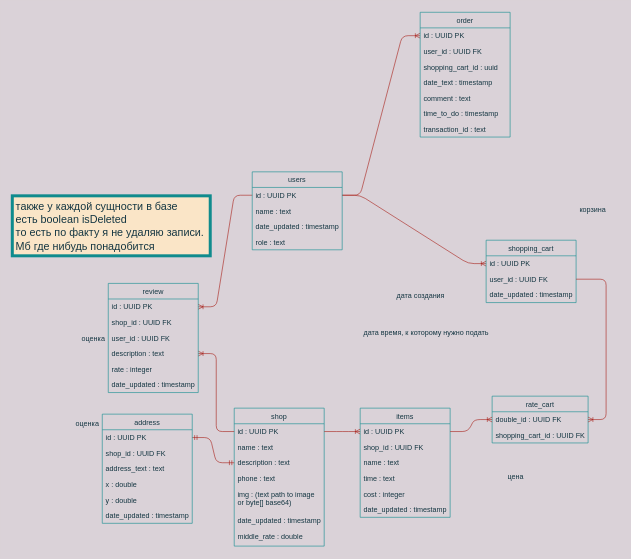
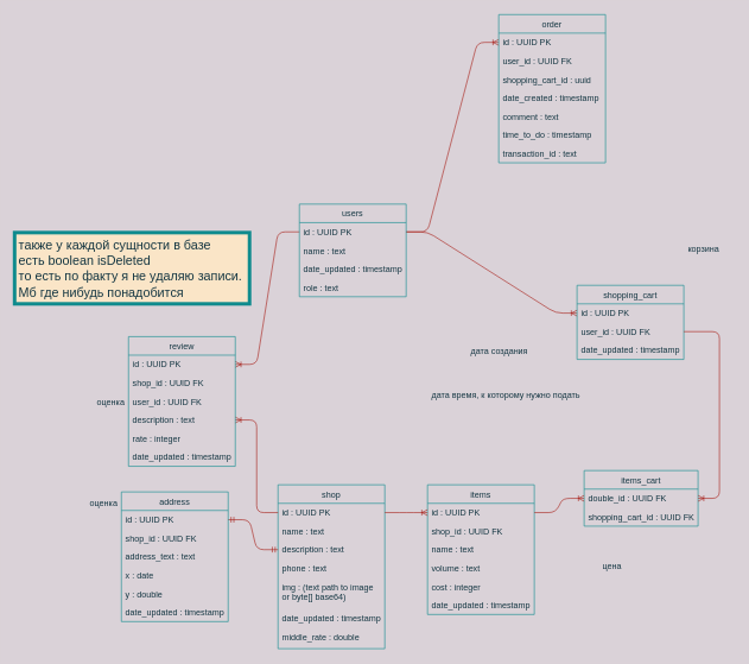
  <mxCell id="0" />
  <mxCell id="1" parent="0" />
  <mxCell id="2" value="shop" style="swimlane;fontStyle=0;childLayout=stackLayout;horizontal=1;startSize=26;fillColor=none;horizontalStack=0;resizeParent=1;resizeParentMax=0;resizeLast=0;collapsible=1;marginBottom=0;strokeColor=#0F8B8D;fontColor=#143642;" parent="1" vertex="1"><mxGeometry x="390" y="680" width="150" height="230" as="geometry"><mxRectangle x="110" y="240" width="60" height="26" as="alternateBounds" /></mxGeometry></mxCell>
  <mxCell id="3" value="id : UUID PK" style="text;strokeColor=none;fillColor=none;align=left;verticalAlign=top;spacingLeft=4;spacingRight=4;overflow=hidden;rotatable=0;points=[[0,0.5],[1,0.5]];portConstraint=eastwest;fontColor=#143642;" parent="2" vertex="1"><mxGeometry y="26" width="150" height="26" as="geometry" /></mxCell>
  <mxCell id="4" value="name : text" style="text;strokeColor=none;fillColor=none;align=left;verticalAlign=top;spacingLeft=4;spacingRight=4;overflow=hidden;rotatable=0;points=[[0,0.5],[1,0.5]];portConstraint=eastwest;fontColor=#143642;" parent="2" vertex="1"><mxGeometry y="52" width="150" height="26" as="geometry" /></mxCell>
  <mxCell id="5" value="description : text" style="text;strokeColor=none;fillColor=none;align=left;verticalAlign=top;spacingLeft=4;spacingRight=4;overflow=hidden;rotatable=0;points=[[0,0.5],[1,0.5]];portConstraint=eastwest;fontColor=#143642;" parent="2" vertex="1"><mxGeometry y="78" width="150" height="26" as="geometry" /></mxCell>
  <mxCell id="6" value="phone : text" style="text;strokeColor=none;fillColor=none;align=left;verticalAlign=top;spacingLeft=4;spacingRight=4;overflow=hidden;rotatable=0;points=[[0,0.5],[1,0.5]];portConstraint=eastwest;fontColor=#143642;" parent="2" vertex="1"><mxGeometry y="104" width="150" height="26" as="geometry" /></mxCell>
  <mxCell id="7" value="img : (text path to image&#10;or byte[] base64)" style="text;strokeColor=none;fillColor=none;align=left;verticalAlign=top;spacingLeft=4;spacingRight=4;overflow=hidden;rotatable=0;points=[[0,0.5],[1,0.5]];portConstraint=eastwest;fontColor=#143642;" parent="2" vertex="1"><mxGeometry y="130" width="150" height="44" as="geometry" /></mxCell>
  <mxCell id="8" value="date_updated : timestamp" style="text;strokeColor=none;fillColor=none;align=left;verticalAlign=top;spacingLeft=4;spacingRight=4;overflow=hidden;rotatable=0;points=[[0,0.5],[1,0.5]];portConstraint=eastwest;fontColor=#143642;" parent="2" vertex="1"><mxGeometry y="174" width="150" height="26" as="geometry" /></mxCell>
  <mxCell id="9" value="middle_rate : double" style="text;strokeColor=none;fillColor=none;align=left;verticalAlign=top;spacingLeft=4;spacingRight=4;overflow=hidden;rotatable=0;points=[[0,0.5],[1,0.5]];portConstraint=eastwest;fontColor=#143642;" parent="2" vertex="1"><mxGeometry y="200" width="150" height="30" as="geometry" /></mxCell>
  <mxCell id="10" value="items" style="swimlane;fontStyle=0;childLayout=stackLayout;horizontal=1;startSize=26;fillColor=none;horizontalStack=0;resizeParent=1;resizeParentMax=0;resizeLast=0;collapsible=1;marginBottom=0;strokeColor=#0F8B8D;fontColor=#143642;" parent="1" vertex="1"><mxGeometry x="600" y="680" width="150" height="182" as="geometry"><mxRectangle x="280" y="240" width="60" height="26" as="alternateBounds" /></mxGeometry></mxCell>
  <mxCell id="11" value="id : UUID PK" style="text;strokeColor=none;fillColor=none;align=left;verticalAlign=top;spacingLeft=4;spacingRight=4;overflow=hidden;rotatable=0;points=[[0,0.5],[1,0.5]];portConstraint=eastwest;fontColor=#143642;" parent="10" vertex="1"><mxGeometry y="26" width="150" height="26" as="geometry" /></mxCell>
  <mxCell id="12" value="shop_id : UUID FK" style="text;strokeColor=none;fillColor=none;align=left;verticalAlign=top;spacingLeft=4;spacingRight=4;overflow=hidden;rotatable=0;points=[[0,0.5],[1,0.5]];portConstraint=eastwest;fontColor=#143642;" parent="10" vertex="1"><mxGeometry y="52" width="150" height="26" as="geometry" /></mxCell>
  <mxCell id="13" value="name : text" style="text;strokeColor=none;fillColor=none;align=left;verticalAlign=top;spacingLeft=4;spacingRight=4;overflow=hidden;rotatable=0;points=[[0,0.5],[1,0.5]];portConstraint=eastwest;fontColor=#143642;" parent="10" vertex="1"><mxGeometry y="78" width="150" height="26" as="geometry" /></mxCell>
- <mxCell id="14" value="time : text" style="text;strokeColor=none;fillColor=none;align=left;verticalAlign=top;spacingLeft=4;spacingRight=4;overflow=hidden;rotatable=0;points=[[0,0.5],[1,0.5]];portConstraint=eastwest;fontColor=#143642;" parent="10" vertex="1"><mxGeometry y="104" width="150" height="26" as="geometry" /></mxCell>
+ <mxCell id="14" value="volume : text" style="text;strokeColor=none;fillColor=none;align=left;verticalAlign=top;spacingLeft=4;spacingRight=4;overflow=hidden;rotatable=0;points=[[0,0.5],[1,0.5]];portConstraint=eastwest;fontColor=#143642;" parent="10" vertex="1"><mxGeometry y="104" width="150" height="26" as="geometry" /></mxCell>
  <mxCell id="15" value="cost : integer" style="text;strokeColor=none;fillColor=none;align=left;verticalAlign=top;spacingLeft=4;spacingRight=4;overflow=hidden;rotatable=0;points=[[0,0.5],[1,0.5]];portConstraint=eastwest;fontColor=#143642;" parent="10" vertex="1"><mxGeometry y="130" width="150" height="26" as="geometry" /></mxCell>
  <mxCell id="16" value="date_updated : timestamp" style="text;strokeColor=none;fillColor=none;align=left;verticalAlign=top;spacingLeft=4;spacingRight=4;overflow=hidden;rotatable=0;points=[[0,0.5],[1,0.5]];portConstraint=eastwest;fontColor=#143642;" parent="10" vertex="1"><mxGeometry y="156" width="150" height="26" as="geometry" /></mxCell>
  <mxCell id="17" value="" style="edgeStyle=entityRelationEdgeStyle;fontSize=12;html=1;endArrow=ERoneToMany;exitX=1;exitY=0.5;exitDx=0;exitDy=0;strokeColor=#A8201A;fontColor=#143642;labelBackgroundColor=#DAD2D8;" parent="1" source="42" target="59" edge="1"><mxGeometry width="100" height="100" relative="1" as="geometry"><mxPoint x="240" y="740" as="sourcePoint" /><mxPoint x="340" y="640" as="targetPoint" /></mxGeometry></mxCell>
  <mxCell id="18" value="" style="edgeStyle=entityRelationEdgeStyle;fontSize=12;html=1;endArrow=ERoneToMany;strokeColor=#A8201A;fontColor=#143642;labelBackgroundColor=#DAD2D8;" parent="1" source="3" target="33" edge="1"><mxGeometry width="100" height="100" relative="1" as="geometry"><mxPoint x="240" y="800" as="sourcePoint" /><mxPoint x="353.36" y="568.994" as="targetPoint" /></mxGeometry></mxCell>
  <mxCell id="19" value="" style="edgeStyle=entityRelationEdgeStyle;fontSize=12;html=1;endArrow=ERoneToMany;strokeColor=#A8201A;fontColor=#143642;labelBackgroundColor=#DAD2D8;" parent="1" source="42" target="30" edge="1"><mxGeometry width="100" height="100" relative="1" as="geometry"><mxPoint x="420" y="800" as="sourcePoint" /><mxPoint x="520" y="700" as="targetPoint" /></mxGeometry></mxCell>
  <mxCell id="20" value="" style="edgeStyle=entityRelationEdgeStyle;fontSize=12;html=1;endArrow=ERmandOne;startArrow=ERmandOne;strokeColor=#A8201A;fontColor=#143642;labelBackgroundColor=#DAD2D8;" parent="1" source="52" target="5" edge="1"><mxGeometry width="100" height="100" relative="1" as="geometry"><mxPoint x="310" y="870" as="sourcePoint" /><mxPoint x="410" y="770" as="targetPoint" /></mxGeometry></mxCell>
  <mxCell id="21" value="" style="edgeStyle=entityRelationEdgeStyle;fontSize=12;html=1;endArrow=ERoneToMany;strokeColor=#A8201A;fontColor=#143642;labelBackgroundColor=#DAD2D8;" parent="1" source="3" target="11" edge="1"><mxGeometry width="100" height="100" relative="1" as="geometry"><mxPoint x="400" y="729" as="sourcePoint" /><mxPoint x="340" y="585" as="targetPoint" /></mxGeometry></mxCell>
  <mxCell id="22" value="" style="edgeStyle=entityRelationEdgeStyle;fontSize=12;html=1;endArrow=ERoneToMany;strokeColor=#A8201A;fontColor=#143642;labelBackgroundColor=#DAD2D8;" parent="1" source="42" target="47" edge="1"><mxGeometry width="100" height="100" relative="1" as="geometry"><mxPoint x="750" y="559" as="sourcePoint" /><mxPoint x="820" y="439" as="targetPoint" /></mxGeometry></mxCell>
  <mxCell id="23" value="оценка" style="text;strokeColor=none;fillColor=none;align=left;verticalAlign=top;spacingLeft=4;spacingRight=4;overflow=hidden;rotatable=0;points=[[0,0.5],[1,0.5]];portConstraint=eastwest;fontColor=#143642;" parent="1" vertex="1"><mxGeometry x="130" y="550" width="50" height="26" as="geometry" /></mxCell>
  <mxCell id="24" value="оценка" style="text;strokeColor=none;fillColor=none;align=left;verticalAlign=top;spacingLeft=4;spacingRight=4;overflow=hidden;rotatable=0;points=[[0,0.5],[1,0.5]];portConstraint=eastwest;fontColor=#143642;" parent="1" vertex="1"><mxGeometry x="120" y="692" width="50" height="26" as="geometry" /></mxCell>
  <mxCell id="25" value="цена" style="text;strokeColor=none;fillColor=none;align=left;verticalAlign=top;spacingLeft=4;spacingRight=4;overflow=hidden;rotatable=0;points=[[0,0.5],[1,0.5]];portConstraint=eastwest;fontColor=#143642;" parent="1" vertex="1"><mxGeometry x="840" y="781" width="70" height="26" as="geometry" /></mxCell>
  <mxCell id="26" value="корзина" style="text;strokeColor=none;fillColor=none;align=left;verticalAlign=top;spacingLeft=4;spacingRight=4;overflow=hidden;rotatable=0;points=[[0,0.5],[1,0.5]];portConstraint=eastwest;fontColor=#143642;" parent="1" vertex="1"><mxGeometry x="960" y="335" width="70" height="26" as="geometry" /></mxCell>
  <mxCell id="27" value="дата создания" style="text;strokeColor=none;fillColor=none;align=left;verticalAlign=top;spacingLeft=4;spacingRight=4;overflow=hidden;rotatable=0;points=[[0,0.5],[1,0.5]];portConstraint=eastwest;fontColor=#143642;" parent="1" vertex="1"><mxGeometry x="655" y="479" width="90" height="26" as="geometry" /></mxCell>
  <mxCell id="28" value="дата время, к которому нужно подать" style="text;strokeColor=none;fillColor=none;align=left;verticalAlign=top;spacingLeft=4;spacingRight=4;overflow=hidden;rotatable=0;points=[[0,0.5],[1,0.5]];portConstraint=eastwest;fontColor=#143642;" parent="1" vertex="1"><mxGeometry x="600" y="540" width="220" height="26" as="geometry" /></mxCell>
  <mxCell id="29" value="review" style="swimlane;fontStyle=0;childLayout=stackLayout;horizontal=1;startSize=26;fillColor=none;horizontalStack=0;resizeParent=1;resizeParentMax=0;resizeLast=0;collapsible=1;marginBottom=0;strokeColor=#0F8B8D;fontColor=#143642;" parent="1" vertex="1"><mxGeometry x="180" y="472" width="150" height="182" as="geometry"><mxRectangle x="344" y="22" width="60" height="26" as="alternateBounds" /></mxGeometry></mxCell>
  <mxCell id="30" value="id : UUID PK" style="text;strokeColor=none;fillColor=none;align=left;verticalAlign=top;spacingLeft=4;spacingRight=4;overflow=hidden;rotatable=0;points=[[0,0.5],[1,0.5]];portConstraint=eastwest;fontColor=#143642;" parent="29" vertex="1"><mxGeometry y="26" width="150" height="26" as="geometry" /></mxCell>
  <mxCell id="31" value="shop_id : UUID FK" style="text;strokeColor=none;fillColor=none;align=left;verticalAlign=top;spacingLeft=4;spacingRight=4;overflow=hidden;rotatable=0;points=[[0,0.5],[1,0.5]];portConstraint=eastwest;fontColor=#143642;" parent="29" vertex="1"><mxGeometry y="52" width="150" height="26" as="geometry" /></mxCell>
  <mxCell id="32" value="user_id : UUID FK" style="text;strokeColor=none;fillColor=none;align=left;verticalAlign=top;spacingLeft=4;spacingRight=4;overflow=hidden;rotatable=0;points=[[0,0.5],[1,0.5]];portConstraint=eastwest;fontColor=#143642;" parent="29" vertex="1"><mxGeometry y="78" width="150" height="26" as="geometry" /></mxCell>
  <mxCell id="33" value="description : text" style="text;strokeColor=none;fillColor=none;align=left;verticalAlign=top;spacingLeft=4;spacingRight=4;overflow=hidden;rotatable=0;points=[[0,0.5],[1,0.5]];portConstraint=eastwest;fontColor=#143642;" parent="29" vertex="1"><mxGeometry y="104" width="150" height="26" as="geometry" /></mxCell>
  <mxCell id="34" value="rate : integer" style="text;strokeColor=none;fillColor=none;align=left;verticalAlign=top;spacingLeft=4;spacingRight=4;overflow=hidden;rotatable=0;points=[[0,0.5],[1,0.5]];portConstraint=eastwest;fontColor=#143642;" parent="29" vertex="1"><mxGeometry y="130" width="150" height="26" as="geometry" /></mxCell>
  <mxCell id="35" value="date_updated : timestamp" style="text;strokeColor=none;fillColor=none;align=left;verticalAlign=top;spacingLeft=4;spacingRight=4;overflow=hidden;rotatable=0;points=[[0,0.5],[1,0.5]];portConstraint=eastwest;fontColor=#143642;" parent="29" vertex="1"><mxGeometry y="156" width="150" height="26" as="geometry" /></mxCell>
  <mxCell id="36" value="также у каждой сущности в базе &#10;есть boolean isDeleted&#10;то есть по факту я не удаляю записи. &#10;Мб где нибудь понадобится" style="text;strokeColor=#0F8B8D;fillColor=#FAE5C7;align=left;verticalAlign=top;spacingLeft=4;spacingRight=4;overflow=hidden;rotatable=0;points=[[0,0.5],[1,0.5]];portConstraint=eastwest;fontSize=18;strokeWidth=5;fontColor=#143642;" parent="1" vertex="1"><mxGeometry x="20" y="326" width="330" height="100" as="geometry" /></mxCell>
- <mxCell id="37" value="rate_cart" style="swimlane;fontStyle=0;childLayout=stackLayout;horizontal=1;startSize=26;fillColor=none;horizontalStack=0;resizeParent=1;resizeParentMax=0;resizeLast=0;collapsible=1;marginBottom=0;strokeColor=#0F8B8D;fontColor=#143642;" parent="1" vertex="1"><mxGeometry x="820" y="660" width="160" height="78" as="geometry"><mxRectangle x="280" y="240" width="60" height="26" as="alternateBounds" /></mxGeometry></mxCell>
+ <mxCell id="37" value="items_cart" style="swimlane;fontStyle=0;childLayout=stackLayout;horizontal=1;startSize=26;fillColor=none;horizontalStack=0;resizeParent=1;resizeParentMax=0;resizeLast=0;collapsible=1;marginBottom=0;strokeColor=#0F8B8D;fontColor=#143642;" parent="1" vertex="1"><mxGeometry x="820" y="660" width="160" height="78" as="geometry"><mxRectangle x="280" y="240" width="60" height="26" as="alternateBounds" /></mxGeometry></mxCell>
  <mxCell id="38" value="double_id : UUID FK" style="text;strokeColor=none;fillColor=none;align=left;verticalAlign=top;spacingLeft=4;spacingRight=4;overflow=hidden;rotatable=0;points=[[0,0.5],[1,0.5]];portConstraint=eastwest;fontColor=#143642;" parent="37" vertex="1"><mxGeometry y="26" width="160" height="26" as="geometry" /></mxCell>
  <mxCell id="39" value="shopping_cart_id : UUID FK" style="text;strokeColor=none;fillColor=none;align=left;verticalAlign=top;spacingLeft=4;spacingRight=4;overflow=hidden;rotatable=0;points=[[0,0.5],[1,0.5]];portConstraint=eastwest;fontColor=#143642;" parent="37" vertex="1"><mxGeometry y="52" width="160" height="26" as="geometry" /></mxCell>
  <mxCell id="40" value="" style="edgeStyle=entityRelationEdgeStyle;fontSize=12;html=1;endArrow=ERoneToMany;strokeColor=#A8201A;fontColor=#143642;labelBackgroundColor=#DAD2D8;" parent="1" source="11" target="38" edge="1"><mxGeometry width="100" height="100" relative="1" as="geometry"><mxPoint x="550" y="729" as="sourcePoint" /><mxPoint x="610" y="729" as="targetPoint" /></mxGeometry></mxCell>
  <mxCell id="41" value="users" style="swimlane;fontStyle=0;childLayout=stackLayout;horizontal=1;startSize=26;fillColor=none;horizontalStack=0;resizeParent=1;resizeParentMax=0;resizeLast=0;collapsible=1;marginBottom=0;strokeColor=#0F8B8D;fontColor=#143642;" parent="1" vertex="1"><mxGeometry x="420" y="286" width="150" height="130" as="geometry"><mxRectangle x="580" y="70" width="60" height="26" as="alternateBounds" /></mxGeometry></mxCell>
  <mxCell id="42" value="id : UUID PK" style="text;strokeColor=none;fillColor=none;align=left;verticalAlign=top;spacingLeft=4;spacingRight=4;overflow=hidden;rotatable=0;points=[[0,0.5],[1,0.5]];portConstraint=eastwest;fontColor=#143642;" parent="41" vertex="1"><mxGeometry y="26" width="150" height="26" as="geometry" /></mxCell>
  <mxCell id="43" value="name : text" style="text;strokeColor=none;fillColor=none;align=left;verticalAlign=top;spacingLeft=4;spacingRight=4;overflow=hidden;rotatable=0;points=[[0,0.5],[1,0.5]];portConstraint=eastwest;fontColor=#143642;" parent="41" vertex="1"><mxGeometry y="52" width="150" height="26" as="geometry" /></mxCell>
  <mxCell id="44" value="date_updated : timestamp" style="text;strokeColor=none;fillColor=none;align=left;verticalAlign=top;spacingLeft=4;spacingRight=4;overflow=hidden;rotatable=0;points=[[0,0.5],[1,0.5]];portConstraint=eastwest;fontColor=#143642;" vertex="1" parent="41"><mxGeometry y="78" width="150" height="26" as="geometry" /></mxCell>
  <mxCell id="45" value="role : text" style="text;strokeColor=none;fillColor=none;align=left;verticalAlign=top;spacingLeft=4;spacingRight=4;overflow=hidden;rotatable=0;points=[[0,0.5],[1,0.5]];portConstraint=eastwest;fontColor=#143642;" parent="41" vertex="1"><mxGeometry y="104" width="150" height="26" as="geometry" /></mxCell>
  <mxCell id="46" value="shopping_cart" style="swimlane;fontStyle=0;childLayout=stackLayout;horizontal=1;startSize=26;fillColor=none;horizontalStack=0;resizeParent=1;resizeParentMax=0;resizeLast=0;collapsible=1;marginBottom=0;strokeColor=#0F8B8D;fontColor=#143642;" parent="1" vertex="1"><mxGeometry x="810" y="400" width="150" height="104" as="geometry"><mxRectangle x="110" y="240" width="60" height="26" as="alternateBounds" /></mxGeometry></mxCell>
  <mxCell id="47" value="id : UUID PK" style="text;strokeColor=none;fillColor=none;align=left;verticalAlign=top;spacingLeft=4;spacingRight=4;overflow=hidden;rotatable=0;points=[[0,0.5],[1,0.5]];portConstraint=eastwest;fontColor=#143642;" parent="46" vertex="1"><mxGeometry y="26" width="150" height="26" as="geometry" /></mxCell>
  <mxCell id="48" value="user_id : UUID FK" style="text;strokeColor=none;fillColor=none;align=left;verticalAlign=top;spacingLeft=4;spacingRight=4;overflow=hidden;rotatable=0;points=[[0,0.5],[1,0.5]];portConstraint=eastwest;fontColor=#143642;" parent="46" vertex="1"><mxGeometry y="52" width="150" height="26" as="geometry" /></mxCell>
  <mxCell id="49" value="date_updated : timestamp" style="text;strokeColor=none;fillColor=none;align=left;verticalAlign=top;spacingLeft=4;spacingRight=4;overflow=hidden;rotatable=0;points=[[0,0.5],[1,0.5]];portConstraint=eastwest;fontColor=#143642;" parent="46" vertex="1"><mxGeometry y="78" width="150" height="26" as="geometry" /></mxCell>
  <mxCell id="50" value="" style="edgeStyle=entityRelationEdgeStyle;fontSize=12;html=1;endArrow=ERoneToMany;strokeColor=#A8201A;fontColor=#143642;labelBackgroundColor=#DAD2D8;" parent="1" source="48" target="38" edge="1"><mxGeometry width="100" height="100" relative="1" as="geometry"><mxPoint x="760" y="729" as="sourcePoint" /><mxPoint x="830" y="709" as="targetPoint" /></mxGeometry></mxCell>
  <mxCell id="51" value="address" style="swimlane;fontStyle=0;childLayout=stackLayout;horizontal=1;startSize=26;fillColor=none;horizontalStack=0;resizeParent=1;resizeParentMax=0;resizeLast=0;collapsible=1;marginBottom=0;strokeColor=#0F8B8D;fontColor=#143642;" parent="1" vertex="1"><mxGeometry x="170" y="690" width="150" height="182" as="geometry"><mxRectangle x="344" y="22" width="60" height="26" as="alternateBounds" /></mxGeometry></mxCell>
  <mxCell id="52" value="id : UUID PK" style="text;strokeColor=none;fillColor=none;align=left;verticalAlign=top;spacingLeft=4;spacingRight=4;overflow=hidden;rotatable=0;points=[[0,0.5],[1,0.5]];portConstraint=eastwest;fontColor=#143642;" parent="51" vertex="1"><mxGeometry y="26" width="150" height="26" as="geometry" /></mxCell>
  <mxCell id="53" value="shop_id : UUID FK" style="text;strokeColor=none;fillColor=none;align=left;verticalAlign=top;spacingLeft=4;spacingRight=4;overflow=hidden;rotatable=0;points=[[0,0.5],[1,0.5]];portConstraint=eastwest;fontColor=#143642;" parent="51" vertex="1"><mxGeometry y="52" width="150" height="26" as="geometry" /></mxCell>
  <mxCell id="54" value="address_text : text" style="text;strokeColor=none;fillColor=none;align=left;verticalAlign=top;spacingLeft=4;spacingRight=4;overflow=hidden;rotatable=0;points=[[0,0.5],[1,0.5]];portConstraint=eastwest;fontColor=#143642;" parent="51" vertex="1"><mxGeometry y="78" width="150" height="26" as="geometry" /></mxCell>
- <mxCell id="55" value="x : double" style="text;strokeColor=none;fillColor=none;align=left;verticalAlign=top;spacingLeft=4;spacingRight=4;overflow=hidden;rotatable=0;points=[[0,0.5],[1,0.5]];portConstraint=eastwest;fontColor=#143642;" parent="51" vertex="1"><mxGeometry y="104" width="150" height="26" as="geometry" /></mxCell>
+ <mxCell id="55" value="x : date" style="text;strokeColor=none;fillColor=none;align=left;verticalAlign=top;spacingLeft=4;spacingRight=4;overflow=hidden;rotatable=0;points=[[0,0.5],[1,0.5]];portConstraint=eastwest;fontColor=#143642;" parent="51" vertex="1"><mxGeometry y="104" width="150" height="26" as="geometry" /></mxCell>
  <mxCell id="56" value="y : double" style="text;strokeColor=none;fillColor=none;align=left;verticalAlign=top;spacingLeft=4;spacingRight=4;overflow=hidden;rotatable=0;points=[[0,0.5],[1,0.5]];portConstraint=eastwest;fontColor=#143642;" parent="51" vertex="1"><mxGeometry y="130" width="150" height="26" as="geometry" /></mxCell>
  <mxCell id="57" value="date_updated : timestamp" style="text;strokeColor=none;fillColor=none;align=left;verticalAlign=top;spacingLeft=4;spacingRight=4;overflow=hidden;rotatable=0;points=[[0,0.5],[1,0.5]];portConstraint=eastwest;fontColor=#143642;" parent="51" vertex="1"><mxGeometry y="156" width="150" height="26" as="geometry" /></mxCell>
  <mxCell id="58" value="order" style="swimlane;fontStyle=0;childLayout=stackLayout;horizontal=1;startSize=26;fillColor=none;horizontalStack=0;resizeParent=1;resizeParentMax=0;resizeLast=0;collapsible=1;marginBottom=0;strokeColor=#0F8B8D;fontColor=#143642;" parent="1" vertex="1"><mxGeometry x="700" y="20" width="150" height="208" as="geometry"><mxRectangle x="640" y="230" width="60" height="26" as="alternateBounds" /></mxGeometry></mxCell>
  <mxCell id="59" value="id : UUID PK" style="text;strokeColor=none;fillColor=none;align=left;verticalAlign=top;spacingLeft=4;spacingRight=4;overflow=hidden;rotatable=0;points=[[0,0.5],[1,0.5]];portConstraint=eastwest;fontColor=#143642;" parent="58" vertex="1"><mxGeometry y="26" width="150" height="26" as="geometry" /></mxCell>
  <mxCell id="60" value="user_id : UUID FK" style="text;strokeColor=none;fillColor=none;align=left;verticalAlign=top;spacingLeft=4;spacingRight=4;overflow=hidden;rotatable=0;points=[[0,0.5],[1,0.5]];portConstraint=eastwest;fontColor=#143642;" parent="58" vertex="1"><mxGeometry y="52" width="150" height="26" as="geometry" /></mxCell>
  <mxCell id="61" value="shopping_cart_id : uuid" style="text;strokeColor=none;fillColor=none;align=left;verticalAlign=top;spacingLeft=4;spacingRight=4;overflow=hidden;rotatable=0;points=[[0,0.5],[1,0.5]];portConstraint=eastwest;fontColor=#143642;" vertex="1" parent="58"><mxGeometry y="78" width="150" height="26" as="geometry" /></mxCell>
- <mxCell id="62" value="date_text : timestamp&#10;" style="text;strokeColor=none;fillColor=none;align=left;verticalAlign=top;spacingLeft=4;spacingRight=4;overflow=hidden;rotatable=0;points=[[0,0.5],[1,0.5]];portConstraint=eastwest;fontColor=#143642;" parent="58" vertex="1"><mxGeometry y="104" width="150" height="26" as="geometry" /></mxCell>
+ <mxCell id="62" value="date_created : timestamp&#10;" style="text;strokeColor=none;fillColor=none;align=left;verticalAlign=top;spacingLeft=4;spacingRight=4;overflow=hidden;rotatable=0;points=[[0,0.5],[1,0.5]];portConstraint=eastwest;fontColor=#143642;" parent="58" vertex="1"><mxGeometry y="104" width="150" height="26" as="geometry" /></mxCell>
  <mxCell id="63" value="comment : text" style="text;strokeColor=none;fillColor=none;align=left;verticalAlign=top;spacingLeft=4;spacingRight=4;overflow=hidden;rotatable=0;points=[[0,0.5],[1,0.5]];portConstraint=eastwest;fontColor=#143642;" parent="58" vertex="1"><mxGeometry y="130" width="150" height="26" as="geometry" /></mxCell>
  <mxCell id="64" value="time_to_do : timestamp" style="text;strokeColor=none;fillColor=none;align=left;verticalAlign=top;spacingLeft=4;spacingRight=4;overflow=hidden;rotatable=0;points=[[0,0.5],[1,0.5]];portConstraint=eastwest;fontColor=#143642;" parent="58" vertex="1"><mxGeometry y="156" width="150" height="26" as="geometry" /></mxCell>
  <mxCell id="65" value="transaction_id : text" style="text;strokeColor=none;fillColor=none;align=left;verticalAlign=top;spacingLeft=4;spacingRight=4;overflow=hidden;rotatable=0;points=[[0,0.5],[1,0.5]];portConstraint=eastwest;fontColor=#143642;" parent="58" vertex="1"><mxGeometry y="182" width="150" height="26" as="geometry" /></mxCell>
